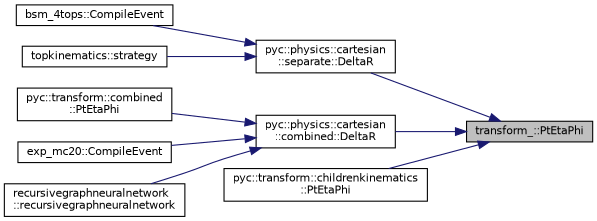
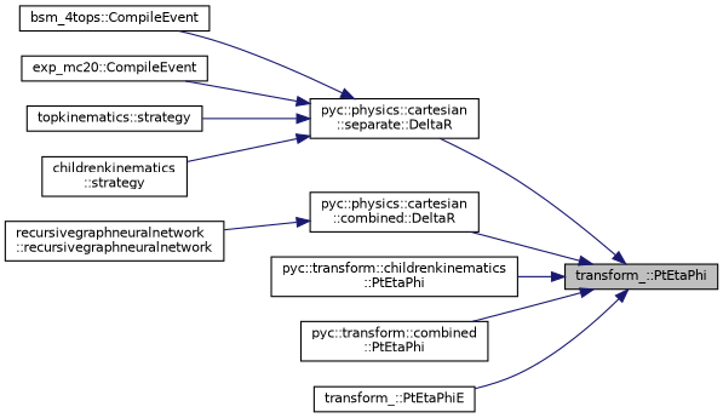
  digraph {
    rankdir=RL
    node [color=black fillcolor=white fontname=Helvetica fontsize=10 shape=record style=filled]
    edge [color=midnightblue dir=back fontname=Helvetica fontsize=10 labelfontname=Helvetica labelfontsize=10 style=solid]
    n1 [fillcolor=grey75 fontcolor=black height=0.2 label="transform_::PtEtaPhi" width=0.4]
    n2 [height=0.2 label="pyc::physics::cartesian\l::separate::DeltaR" width=0.4]
    n3 [height=0.2 label="pyc::physics::cartesian\l::combined::DeltaR" width=0.4]
    n4 [height=0.2 label="pyc::transform::childrenkinematics\l::PtEtaPhi" width=0.4]
    n5 [height=0.2 label="pyc::transform::combined\l::PtEtaPhi" width=0.4]
+   n6 [height=0.2 label="transform_::PtEtaPhiE" width=0.4]
    n7 [height=0.2 label="bsm_4tops::CompileEvent" width=0.4]
    n8 [height=0.2 label="exp_mc20::CompileEvent" width=0.4]
    n9 [height=0.2 label="topkinematics::strategy" width=0.4]
+   n10 [height=0.2 label="childrenkinematics\l::strategy" width=0.4]
    n11 [height=0.2 label="recursivegraphneuralnetwork\l::recursivegraphneuralnetwork" width=0.4]
    n1 -> n2
    n1 -> n3
    n1 -> n4
-   n3 -> n5
+   n1 -> n5
+   n1 -> n6
    n2 -> n7
-   n3 -> n8
+   n2 -> n8
    n2 -> n9
+   n2 -> n10
    n3 -> n11
  }
